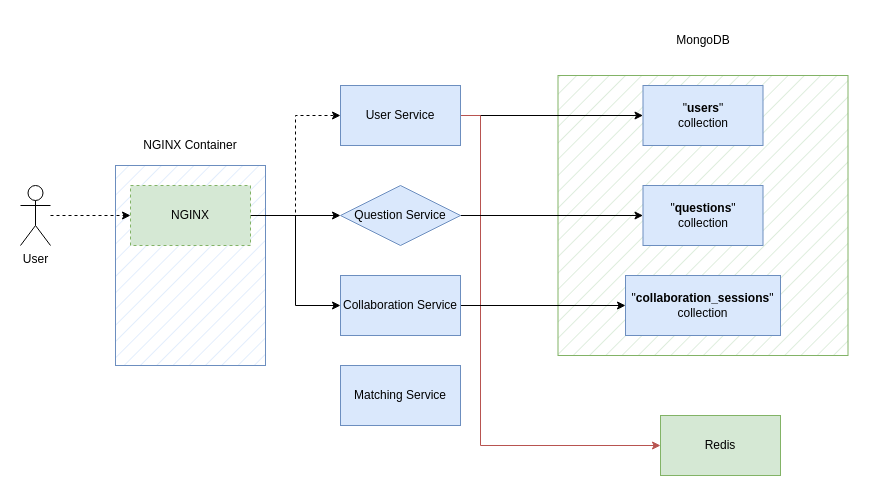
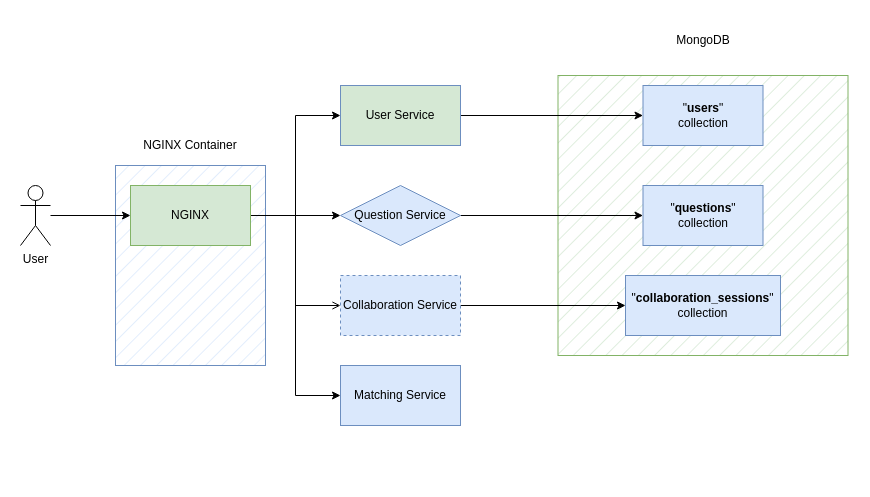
  <mxCell id="0" />
  <mxCell id="1" parent="0" />
  <mxCell id="2" value="" style="rounded=0;whiteSpace=wrap;html=1;fillColor=#dae8fc;fillStyle=hatch;strokeColor=#6c8ebf;" parent="1" vertex="1"><mxGeometry x="115" y="165" width="150" height="200" as="geometry" /></mxCell>
  <mxCell id="3" value="" style="rounded=0;whiteSpace=wrap;html=1;fillColor=#d5e8d4;strokeColor=#82b366;fillStyle=hatch;" parent="1" vertex="1"><mxGeometry x="557.5" y="75" width="290" height="280" as="geometry" /></mxCell>
- <mxCell id="4" value="Redis" style="rounded=0;whiteSpace=wrap;html=1;fillColor=#d5e8d4;strokeColor=#82b366;" parent="1" vertex="1"><mxGeometry x="660" y="415" width="120" height="60" as="geometry" /></mxCell>
  <mxCell id="5" style="edgeStyle=orthogonalEdgeStyle;rounded=0;orthogonalLoop=1;jettySize=auto;html=1;entryX=0;entryY=0.5;entryDx=0;entryDy=0;" parent="1" source="9" target="16" edge="1"><mxGeometry relative="1" as="geometry" /></mxCell>
- <mxCell id="6" style="edgeStyle=orthogonalEdgeStyle;rounded=0;orthogonalLoop=1;jettySize=auto;html=1;entryX=0;entryY=0.5;entryDx=0;entryDy=0;dashed=1;" parent="1" source="9" target="14" edge="1"><mxGeometry relative="1" as="geometry" /></mxCell>
- <mxCell id="7" style="edgeStyle=orthogonalEdgeStyle;rounded=0;orthogonalLoop=1;jettySize=auto;html=1;entryX=0;entryY=0.5;entryDx=0;entryDy=0;" parent="1" source="9" target="18" edge="1"><mxGeometry relative="1" as="geometry" /></mxCell>
- <mxCell id="9" value="NGINX" style="rounded=0;whiteSpace=wrap;html=1;fillColor=#d5e8d4;strokeColor=#82b366;dashed=1;" parent="1" vertex="1"><mxGeometry x="130" y="185" width="120" height="60" as="geometry" /></mxCell>
- <mxCell id="10" style="edgeStyle=orthogonalEdgeStyle;rounded=0;orthogonalLoop=1;jettySize=auto;html=1;entryX=0;entryY=0.5;entryDx=0;entryDy=0;dashed=1;" parent="1" source="11" target="9" edge="1"><mxGeometry relative="1" as="geometry" /></mxCell>
+ <mxCell id="6" style="edgeStyle=orthogonalEdgeStyle;rounded=0;orthogonalLoop=1;jettySize=auto;html=1;entryX=0;entryY=0.5;entryDx=0;entryDy=0;" parent="1" source="9" target="14" edge="1"><mxGeometry relative="1" as="geometry" /></mxCell>
+ <mxCell id="7" style="edgeStyle=orthogonalEdgeStyle;rounded=0;orthogonalLoop=1;jettySize=auto;html=1;entryX=0;entryY=0.5;entryDx=0;entryDy=0;endArrow=open;" parent="1" source="9" target="18" edge="1"><mxGeometry relative="1" as="geometry" /></mxCell>
+ <mxCell id="8" style="edgeStyle=orthogonalEdgeStyle;rounded=0;orthogonalLoop=1;jettySize=auto;html=1;entryX=0;entryY=0.5;entryDx=0;entryDy=0;" parent="1" source="9" target="19" edge="1"><mxGeometry relative="1" as="geometry" /></mxCell>
+ <mxCell id="9" value="NGINX" style="rounded=0;whiteSpace=wrap;html=1;fillColor=#d5e8d4;strokeColor=#82b366;" parent="1" vertex="1"><mxGeometry x="130" y="185" width="120" height="60" as="geometry" /></mxCell>
+ <mxCell id="10" style="edgeStyle=orthogonalEdgeStyle;rounded=0;orthogonalLoop=1;jettySize=auto;html=1;entryX=0;entryY=0.5;entryDx=0;entryDy=0;" parent="1" source="11" target="9" edge="1"><mxGeometry relative="1" as="geometry" /></mxCell>
  <mxCell id="11" value="User" style="shape=umlActor;verticalLabelPosition=bottom;verticalAlign=top;html=1;outlineConnect=0;" parent="1" vertex="1"><mxGeometry x="20" y="185" width="30" height="60" as="geometry" /></mxCell>
  <mxCell id="12" style="edgeStyle=orthogonalEdgeStyle;rounded=0;orthogonalLoop=1;jettySize=auto;html=1;entryX=0;entryY=0.5;entryDx=0;entryDy=0;" edge="1" parent="1" source="14" target="21"><mxGeometry relative="1" as="geometry" /></mxCell>
- <mxCell id="13" style="edgeStyle=orthogonalEdgeStyle;rounded=0;orthogonalLoop=1;jettySize=auto;html=1;entryX=0;entryY=0.5;entryDx=0;entryDy=0;fillColor=#f8cecc;strokeColor=#b85450;" edge="1" parent="1" source="14" target="4"><mxGeometry relative="1" as="geometry"><Array as="points"><mxPoint x="480" y="115" /><mxPoint x="480" y="445" /></Array></mxGeometry></mxCell>
- <mxCell id="14" value="User Service" style="rounded=0;whiteSpace=wrap;html=1;fillColor=#dae8fc;strokeColor=#6c8ebf;" parent="1" vertex="1"><mxGeometry x="340" y="85" width="120" height="60" as="geometry" /></mxCell>
+ <mxCell id="14" value="User Service" style="rounded=0;whiteSpace=wrap;html=1;fillColor=#d5e8d4;strokeColor=#6c8ebf;" parent="1" vertex="1"><mxGeometry x="340" y="85" width="120" height="60" as="geometry" /></mxCell>
  <mxCell id="15" style="edgeStyle=orthogonalEdgeStyle;rounded=0;orthogonalLoop=1;jettySize=auto;html=1;" edge="1" parent="1" source="16" target="23"><mxGeometry relative="1" as="geometry" /></mxCell>
  <mxCell id="16" value="Question Service" style="rhombus;whiteSpace=wrap;html=1;fillColor=#dae8fc;strokeColor=#6c8ebf;" parent="1" vertex="1"><mxGeometry x="340" y="185" width="120" height="60" as="geometry" /></mxCell>
  <mxCell id="17" style="edgeStyle=orthogonalEdgeStyle;rounded=0;orthogonalLoop=1;jettySize=auto;html=1;" edge="1" parent="1" source="18" target="24"><mxGeometry relative="1" as="geometry" /></mxCell>
- <mxCell id="18" value="Collaboration Service" style="rounded=0;whiteSpace=wrap;html=1;fillColor=#dae8fc;strokeColor=#6c8ebf;" parent="1" vertex="1"><mxGeometry x="340" y="275" width="120" height="60" as="geometry" /></mxCell>
+ <mxCell id="18" value="Collaboration Service" style="rounded=0;whiteSpace=wrap;html=1;fillColor=#dae8fc;strokeColor=#6c8ebf;dashed=1;" parent="1" vertex="1"><mxGeometry x="340" y="275" width="120" height="60" as="geometry" /></mxCell>
  <mxCell id="19" value="Matching Service" style="rounded=0;whiteSpace=wrap;html=1;fillColor=#dae8fc;strokeColor=#6c8ebf;" parent="1" vertex="1"><mxGeometry x="340" y="365" width="120" height="60" as="geometry" /></mxCell>
  <mxCell id="20" value="NGINX Container" style="text;html=1;whiteSpace=wrap;strokeColor=none;fillColor=none;align=center;verticalAlign=middle;rounded=0;" parent="1" vertex="1"><mxGeometry x="120" y="125" width="140" height="40" as="geometry" /></mxCell>
  <mxCell id="21" value="&quot;&lt;b&gt;users&lt;/b&gt;&quot;&lt;div&gt;collection&lt;/div&gt;" style="rounded=0;whiteSpace=wrap;html=1;fillColor=#dae8fc;strokeColor=#6c8ebf;" vertex="1" parent="1"><mxGeometry x="642.5" y="85" width="120" height="60" as="geometry" /></mxCell>
  <mxCell id="22" value="MongoDB" style="text;html=1;whiteSpace=wrap;strokeColor=none;fillColor=none;align=center;verticalAlign=middle;rounded=0;" vertex="1" parent="1"><mxGeometry x="632.5" y="20" width="140" height="40" as="geometry" /></mxCell>
  <mxCell id="23" value="&quot;&lt;b&gt;questions&lt;/b&gt;&quot;&lt;div&gt;collection&lt;/div&gt;" style="rounded=0;whiteSpace=wrap;html=1;fillColor=#dae8fc;strokeColor=#6c8ebf;" vertex="1" parent="1"><mxGeometry x="642.5" y="185" width="120" height="60" as="geometry" /></mxCell>
  <mxCell id="24" value="&quot;&lt;b&gt;collaboration_sessions&lt;/b&gt;&quot;&lt;div&gt;collection&lt;/div&gt;" style="rounded=0;whiteSpace=wrap;html=1;fillColor=#dae8fc;strokeColor=#6c8ebf;" vertex="1" parent="1"><mxGeometry x="625" y="275" width="155" height="60" as="geometry" /></mxCell>
